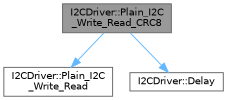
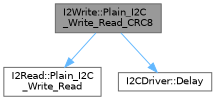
  digraph {
    rankdir=TB
    node [color=grey40 fillcolor=white fontname=Helvetica fontsize=10 shape=box style=filled]
    edge [color=steelblue1 fontname=Helvetica fontsize=10 labelfontname=Helvetica labelfontsize=10 style=solid]
-   n1 [color=gray40 fillcolor=grey60 fontcolor=black height=0.2 label="I2CDriver::Plain_I2C\l_Write_Read_CRC8" width=0.4]
-   n2 [height=0.2 label="I2CDriver::Plain_I2C\l_Write_Read" width=0.4]
+   n1 [color=gray40 fillcolor=grey60 fontcolor=black height=0.2 label="I2Write::Plain_I2C\l_Write_Read_CRC8" width=0.4]
+   n2 [height=0.2 label="I2Read::Plain_I2C\l_Write_Read" width=0.4]
    n3 [height=0.2 label="I2CDriver::Delay" width=0.4]
    n1 -> n2
    n1 -> n3
  }
